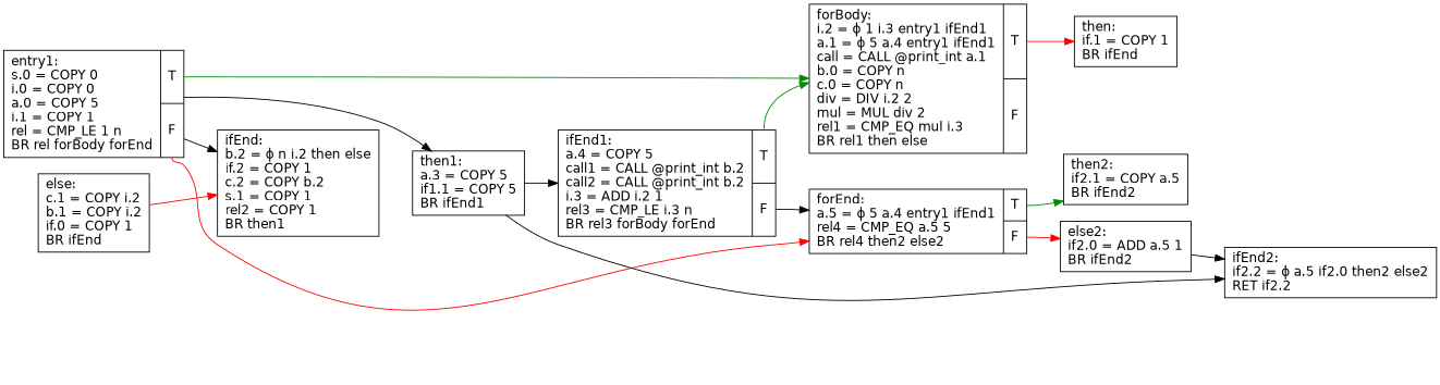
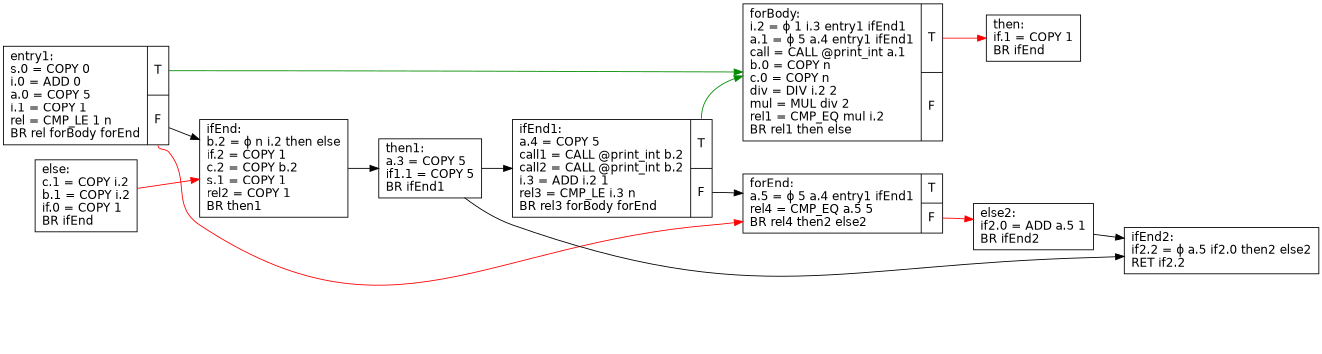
  digraph {
    fontname="DejaVu Sans"
    rankdir=LR
    node [fontname="DejaVu Sans" shape=record]
    edge [fontname="DejaVu Sans"]
-   n1 [label="{entry1:\ls.0 = COPY 0\li.0 = COPY 0\la.0 = COPY 5\li.1 = COPY 1\lrel = CMP_LE 1 n\lBR rel forBody forEnd\l|{<t> T|<f> F}}"]
-   n2 [label="{forBody:\li.2 = ϕ 1 i.3 entry1 ifEnd1\la.1 = ϕ 5 a.4 entry1 ifEnd1\lcall = CALL @print_int a.1\lb.0 = COPY n\lc.0 = COPY n\ldiv = DIV i.2 2\lmul = MUL div 2\lrel1 = CMP_EQ mul i.3\lBR rel1 then else\l|{<t> T|<f> F}}"]
+   n1 [label="{entry1:\ls.0 = COPY 0\li.0 = ADD 0\la.0 = COPY 5\li.1 = COPY 1\lrel = CMP_LE 1 n\lBR rel forBody forEnd\l|{<t> T|<f> F}}"]
+   n2 [label="{forBody:\li.2 = ϕ 1 i.3 entry1 ifEnd1\la.1 = ϕ 5 a.4 entry1 ifEnd1\lcall = CALL @print_int a.1\lb.0 = COPY n\lc.0 = COPY n\ldiv = DIV i.2 2\lmul = MUL div 2\lrel1 = CMP_EQ mul i.2\lBR rel1 then else\l|{<t> T|<f> F}}"]
    n3 [label="{forEnd:\la.5 = ϕ 5 a.4 entry1 ifEnd1\lrel4 = CMP_EQ a.5 5\lBR rel4 then2 else2\l|{<t> T|<f> F}}"]
    n4 [label="{ifEnd:\lb.2 = ϕ n i.2 then else\lif.2 = COPY 1\lc.2 = COPY b.2\ls.1 = COPY 1\lrel2 = COPY 1\lBR then1\l}"]
    n5 [label="{then:\lif.1 = COPY 1\lBR ifEnd\l}"]
-   n6 [label="{then2:\lif2.1 = COPY a.5\lBR ifEnd2\l}"]
    n7 [label="{else2:\lif2.0 = ADD a.5 1\lBR ifEnd2\l}"]
    n8 [label="{else:\lc.1 = COPY i.2\lb.1 = COPY i.2\lif.0 = COPY 1\lBR ifEnd\l}"]
    n9 [label="{then1:\la.3 = COPY 5\lif1.1 = COPY 5\lBR ifEnd1\l}"]
    n10 [label="{ifEnd1:\la.4 = COPY 5\lcall1 = CALL @print_int b.2\lcall2 = CALL @print_int b.2\li.3 = ADD i.2 1\lrel3 = CMP_LE i.3 n\lBR rel3 forBody forEnd\l|{<t> T|<f> F}}"]
    n11 [label="{ifEnd2:\lif2.2 = ϕ a.5 if2.0 then2 else2\lRET if2.2\l}"]
    n1 -> n2 [color=green4 tailport=t]
    n1 -> n3 [color=red tailport=f]
    n1 -> n4
    n2 -> n5 [color=red tailport=t]
-   n3 -> n6 [color=green4 tailport=t]
    n3 -> n7 [color=red tailport=f]
-   n1 -> n9
+   n4 -> n9
    n7 -> n11
    n8 -> n4 [color=red]
    n9 -> n10
    n9 -> n11
    n10 -> n2 [color=green4 tailport=t]
    n10 -> n3 [color=black tailport=f]
  }
